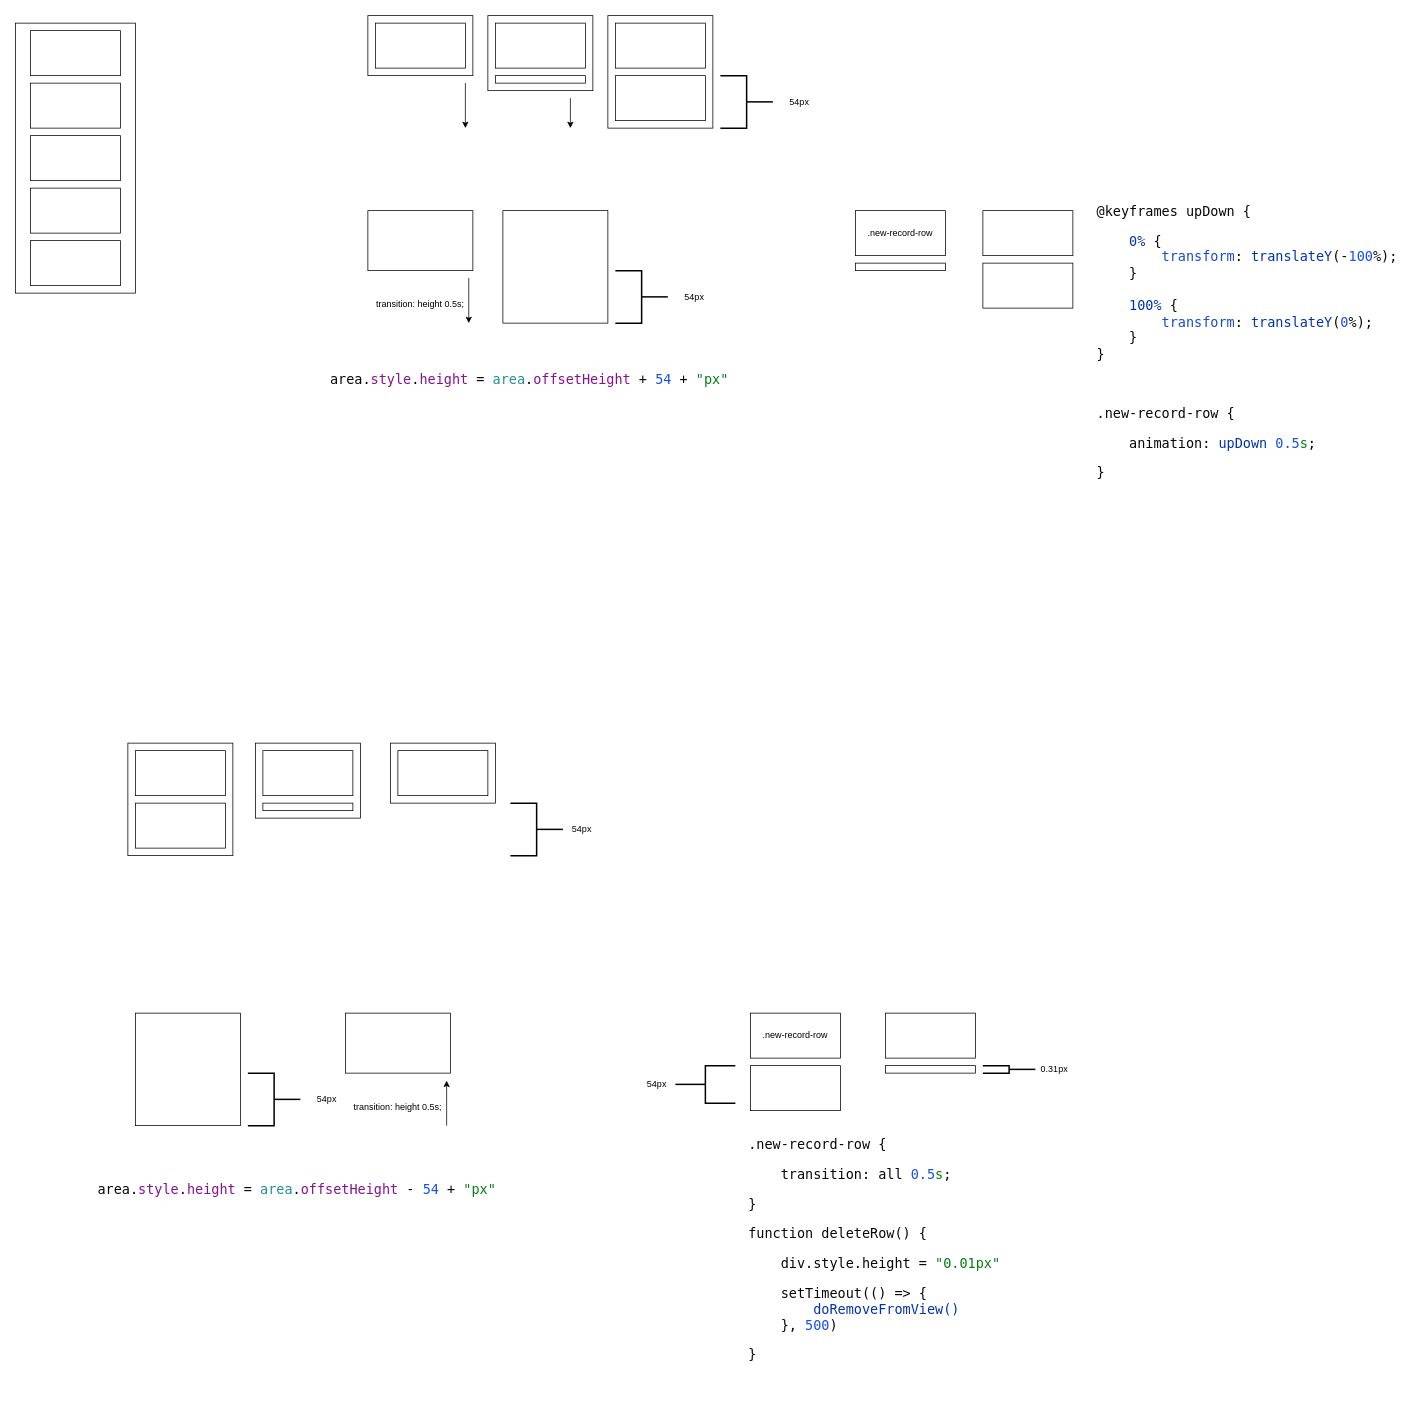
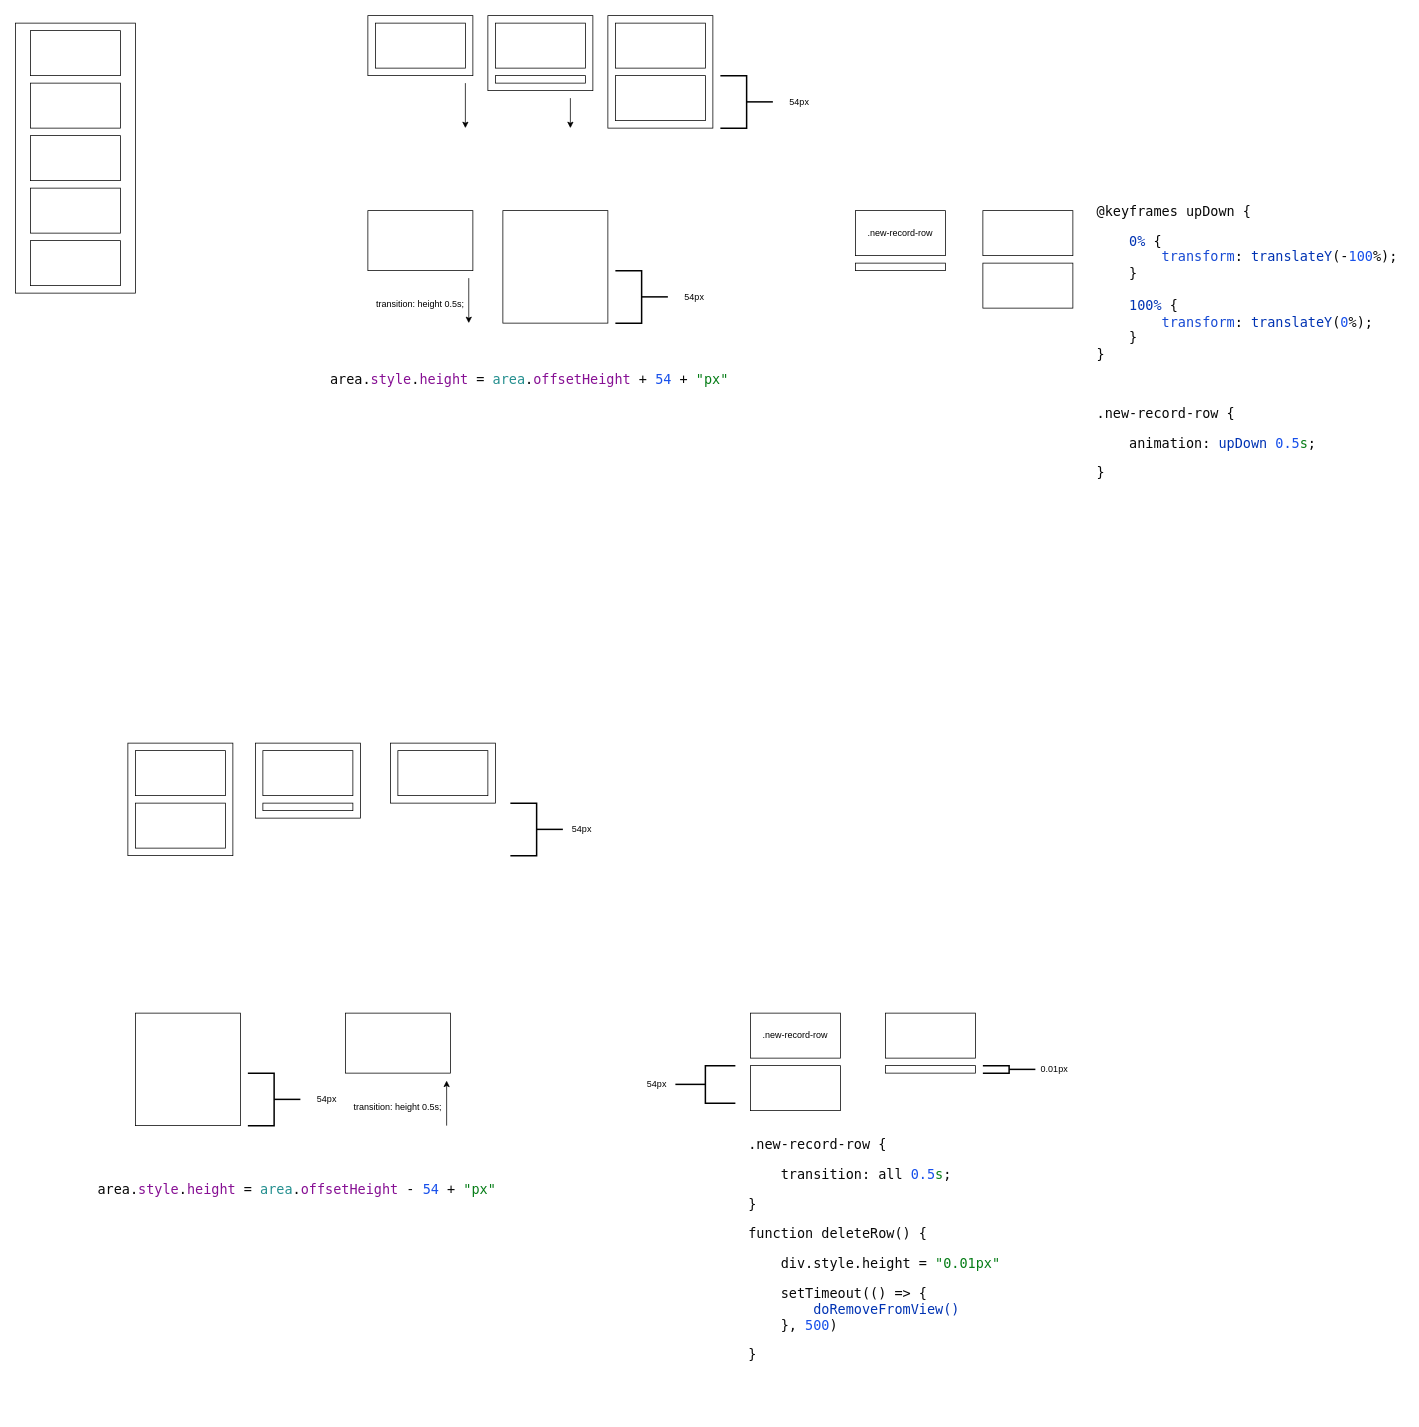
  <mxCell id="0" />
  <mxCell id="1" parent="0" />
  <mxCell id="2" value="" style="rounded=0;whiteSpace=wrap;html=1;" vertex="1" parent="1"><mxGeometry x="20" y="30" width="160" height="360" as="geometry" /></mxCell>
  <mxCell id="3" value="" style="rounded=0;whiteSpace=wrap;html=1;" vertex="1" parent="1"><mxGeometry x="490" y="20" width="140" height="80" as="geometry" /></mxCell>
  <mxCell id="4" value="" style="rounded=0;whiteSpace=wrap;html=1;" vertex="1" parent="1"><mxGeometry x="40" y="40" width="120" height="60" as="geometry" /></mxCell>
  <mxCell id="5" value="" style="rounded=0;whiteSpace=wrap;html=1;" vertex="1" parent="1"><mxGeometry x="40" y="110" width="120" height="60" as="geometry" /></mxCell>
  <mxCell id="6" value="" style="rounded=0;whiteSpace=wrap;html=1;" vertex="1" parent="1"><mxGeometry x="40" y="180" width="120" height="60" as="geometry" /></mxCell>
  <mxCell id="7" value="" style="rounded=0;whiteSpace=wrap;html=1;" vertex="1" parent="1"><mxGeometry x="40" y="250" width="120" height="60" as="geometry" /></mxCell>
  <mxCell id="8" value="" style="rounded=0;whiteSpace=wrap;html=1;" vertex="1" parent="1"><mxGeometry x="40" y="320" width="120" height="60" as="geometry" /></mxCell>
  <mxCell id="9" value="" style="rounded=0;whiteSpace=wrap;html=1;" vertex="1" parent="1"><mxGeometry x="500" y="30" width="120" height="60" as="geometry" /></mxCell>
  <mxCell id="10" value="" style="rounded=0;whiteSpace=wrap;html=1;" vertex="1" parent="1"><mxGeometry x="810" y="20" width="140" height="150" as="geometry" /></mxCell>
  <mxCell id="11" value="" style="rounded=0;whiteSpace=wrap;html=1;" vertex="1" parent="1"><mxGeometry x="820" y="30" width="120" height="60" as="geometry" /></mxCell>
  <mxCell id="12" value="" style="rounded=0;whiteSpace=wrap;html=1;" vertex="1" parent="1"><mxGeometry x="820" y="100" width="120" height="60" as="geometry" /></mxCell>
  <mxCell id="13" value="" style="endArrow=classic;html=1;rounded=0;" edge="1" parent="1"><mxGeometry width="50" height="50" relative="1" as="geometry"><mxPoint x="620" y="110" as="sourcePoint" /><mxPoint x="620" y="170" as="targetPoint" /></mxGeometry></mxCell>
  <mxCell id="14" value="" style="strokeWidth=2;html=1;shape=mxgraph.flowchart.annotation_2;align=left;labelPosition=right;pointerEvents=1;rotation=-180;" vertex="1" parent="1"><mxGeometry x="960" y="100" width="70" height="70" as="geometry" /></mxCell>
  <mxCell id="15" value="54px" style="text;html=1;align=center;verticalAlign=middle;resizable=0;points=[];autosize=1;strokeColor=none;fillColor=none;" vertex="1" parent="1"><mxGeometry x="1040" y="120" width="50" height="30" as="geometry" /></mxCell>
  <mxCell id="16" value="" style="rounded=0;whiteSpace=wrap;html=1;" vertex="1" parent="1"><mxGeometry x="490" y="280" width="140" height="80" as="geometry" /></mxCell>
  <mxCell id="17" value="" style="rounded=0;whiteSpace=wrap;html=1;" vertex="1" parent="1"><mxGeometry x="670" y="280" width="140" height="150" as="geometry" /></mxCell>
  <mxCell id="18" value="" style="endArrow=classic;html=1;rounded=0;" edge="1" parent="1"><mxGeometry width="50" height="50" relative="1" as="geometry"><mxPoint x="624.5" y="370" as="sourcePoint" /><mxPoint x="624.5" y="430" as="targetPoint" /></mxGeometry></mxCell>
  <mxCell id="19" value="transition: height 0.5s;" style="text;html=1;strokeColor=none;fillColor=none;align=center;verticalAlign=middle;whiteSpace=wrap;rounded=0;" vertex="1" parent="1"><mxGeometry x="494.5" y="390" width="130" height="30" as="geometry" /></mxCell>
  <mxCell id="20" value="" style="strokeWidth=2;html=1;shape=mxgraph.flowchart.annotation_2;align=left;labelPosition=right;pointerEvents=1;rotation=-180;" vertex="1" parent="1"><mxGeometry x="820" y="360" width="70" height="70" as="geometry" /></mxCell>
  <mxCell id="21" value="54px" style="text;html=1;align=center;verticalAlign=middle;resizable=0;points=[];autosize=1;strokeColor=none;fillColor=none;" vertex="1" parent="1"><mxGeometry x="900" y="380" width="50" height="30" as="geometry" /></mxCell>
  <mxCell id="22" value=".new-record-row" style="rounded=0;whiteSpace=wrap;html=1;" vertex="1" parent="1"><mxGeometry x="1140" y="280" width="120" height="60" as="geometry" /></mxCell>
  <mxCell id="23" value="" style="rounded=0;whiteSpace=wrap;html=1;" vertex="1" parent="1"><mxGeometry x="1310" y="280" width="120" height="60" as="geometry" /></mxCell>
  <mxCell id="24" value="" style="rounded=0;whiteSpace=wrap;html=1;" vertex="1" parent="1"><mxGeometry x="1310" y="350" width="120" height="60" as="geometry" /></mxCell>
  <mxCell id="25" value="&lt;div style=&quot;background-color:#ffffff;color:#080808&quot;&gt;&lt;pre style=&quot;font-family:'Intel One Mono',monospace;font-size:13.5pt;&quot;&gt;&lt;span style=&quot;font-size: 13.5pt; white-space: normal;&quot;&gt;@keyframes upDown {&lt;/span&gt;&lt;br&gt;&lt;/pre&gt;&lt;pre style=&quot;font-family:'Intel One Mono',monospace;font-size:13.5pt;&quot;&gt;    &lt;span style=&quot;color:#0033b3;&quot;&gt;0% &lt;/span&gt;{&lt;br&gt;        &lt;span style=&quot;color:#174ad4;&quot;&gt;transform&lt;/span&gt;: &lt;span style=&quot;color:#0033b3;&quot;&gt;translateY&lt;/span&gt;(-&lt;span style=&quot;color:#1750eb;&quot;&gt;100&lt;/span&gt;%);&lt;br&gt;    }&lt;br&gt;&lt;br&gt;    &lt;span style=&quot;color:#0033b3;&quot;&gt;100% &lt;/span&gt;{&lt;br&gt;        &lt;span style=&quot;color:#174ad4;&quot;&gt;transform&lt;/span&gt;: &lt;span style=&quot;color:#0033b3;&quot;&gt;translateY&lt;/span&gt;(&lt;span style=&quot;color:#1750eb;&quot;&gt;0&lt;/span&gt;%);&lt;br&gt;    }&lt;br&gt;}&lt;/pre&gt;&lt;pre style=&quot;font-family:'Intel One Mono',monospace;font-size:13.5pt;&quot;&gt;&lt;br&gt;&lt;/pre&gt;&lt;pre style=&quot;font-family:'Intel One Mono',monospace;font-size:13.5pt;&quot;&gt;.new-record-row {&lt;/pre&gt;&lt;pre style=&quot;font-family:'Intel One Mono',monospace;font-size:13.5pt;&quot;&gt;    animation: &lt;span style=&quot;font-size: 13.5pt; color: rgb(0, 51, 179);&quot;&gt;upDown &lt;/span&gt;&lt;span style=&quot;font-size: 13.5pt; color: rgb(23, 80, 235);&quot;&gt;0.5&lt;/span&gt;&lt;span style=&quot;font-size: 13.5pt; color: rgb(6, 125, 23);&quot;&gt;s&lt;/span&gt;&lt;span style=&quot;font-size: 13.5pt;&quot;&gt;;&lt;/span&gt;&lt;/pre&gt;&lt;pre style=&quot;font-family:'Intel One Mono',monospace;font-size:13.5pt;&quot;&gt;&lt;span style=&quot;font-size: 13.5pt;&quot;&gt;}&lt;/span&gt;&lt;/pre&gt;&lt;/div&gt;" style="text;html=1;strokeColor=none;fillColor=none;align=left;verticalAlign=middle;whiteSpace=wrap;rounded=0;" vertex="1" parent="1"><mxGeometry x="1460" y="270" width="410" height="370" as="geometry" /></mxCell>
  <mxCell id="26" value="" style="rounded=0;whiteSpace=wrap;html=1;" vertex="1" parent="1"><mxGeometry x="1140" y="350" width="120" height="10" as="geometry" /></mxCell>
  <mxCell id="27" value="" style="rounded=0;whiteSpace=wrap;html=1;" vertex="1" parent="1"><mxGeometry x="650" y="20" width="140" height="100" as="geometry" /></mxCell>
  <mxCell id="28" value="" style="rounded=0;whiteSpace=wrap;html=1;" vertex="1" parent="1"><mxGeometry x="660" y="30" width="120" height="60" as="geometry" /></mxCell>
  <mxCell id="29" value="" style="rounded=0;whiteSpace=wrap;html=1;" vertex="1" parent="1"><mxGeometry x="660" y="100" width="120" height="10" as="geometry" /></mxCell>
  <mxCell id="30" value="" style="endArrow=classic;html=1;rounded=0;" edge="1" parent="1"><mxGeometry width="50" height="50" relative="1" as="geometry"><mxPoint x="760" y="130" as="sourcePoint" /><mxPoint x="760" y="170" as="targetPoint" /></mxGeometry></mxCell>
  <mxCell id="31" value="&lt;div style=&quot;background-color:#ffffff;color:#080808&quot;&gt;&lt;pre style=&quot;font-family:'Intel One Mono',monospace;font-size:13.5pt;&quot;&gt;area.&lt;span style=&quot;color:#871094;&quot;&gt;style&lt;/span&gt;.&lt;span style=&quot;color:#871094;&quot;&gt;height &lt;/span&gt;= &lt;span style=&quot;color:#248f8f;&quot;&gt;area&lt;/span&gt;.&lt;span style=&quot;color:#871094;&quot;&gt;offsetHeight &lt;/span&gt;+ &lt;span style=&quot;color:#1750eb;&quot;&gt;54 &lt;/span&gt;+ &lt;span style=&quot;color:#067d17;&quot;&gt;&quot;px&quot;&lt;/span&gt;&lt;/pre&gt;&lt;/div&gt;" style="text;html=1;align=center;verticalAlign=middle;resizable=0;points=[];autosize=1;strokeColor=none;fillColor=none;" vertex="1" parent="1"><mxGeometry x="420" y="470" width="570" height="70" as="geometry" /></mxCell>
  <mxCell id="32" value="" style="rounded=0;whiteSpace=wrap;html=1;" vertex="1" parent="1"><mxGeometry x="520" y="990" width="140" height="80" as="geometry" /></mxCell>
  <mxCell id="33" value="" style="rounded=0;whiteSpace=wrap;html=1;" vertex="1" parent="1"><mxGeometry x="530" y="1000" width="120" height="60" as="geometry" /></mxCell>
  <mxCell id="34" value="" style="rounded=0;whiteSpace=wrap;html=1;" vertex="1" parent="1"><mxGeometry x="170" y="990" width="140" height="150" as="geometry" /></mxCell>
  <mxCell id="35" value="" style="rounded=0;whiteSpace=wrap;html=1;" vertex="1" parent="1"><mxGeometry x="180" y="1000" width="120" height="60" as="geometry" /></mxCell>
  <mxCell id="36" value="" style="rounded=0;whiteSpace=wrap;html=1;" vertex="1" parent="1"><mxGeometry x="180" y="1070" width="120" height="60" as="geometry" /></mxCell>
  <mxCell id="37" value="" style="strokeWidth=2;html=1;shape=mxgraph.flowchart.annotation_2;align=left;labelPosition=right;pointerEvents=1;rotation=-180;" vertex="1" parent="1"><mxGeometry x="680" y="1070" width="70" height="70" as="geometry" /></mxCell>
  <mxCell id="38" value="" style="rounded=0;whiteSpace=wrap;html=1;" vertex="1" parent="1"><mxGeometry x="340" y="990" width="140" height="100" as="geometry" /></mxCell>
  <mxCell id="39" value="" style="rounded=0;whiteSpace=wrap;html=1;" vertex="1" parent="1"><mxGeometry x="350" y="1000" width="120" height="60" as="geometry" /></mxCell>
  <mxCell id="40" value="" style="rounded=0;whiteSpace=wrap;html=1;" vertex="1" parent="1"><mxGeometry x="350" y="1070" width="120" height="10" as="geometry" /></mxCell>
  <mxCell id="41" value="54px" style="text;html=1;align=center;verticalAlign=middle;resizable=0;points=[];autosize=1;strokeColor=none;fillColor=none;" vertex="1" parent="1"><mxGeometry x="750" y="1090" width="50" height="30" as="geometry" /></mxCell>
  <mxCell id="42" value="" style="rounded=0;whiteSpace=wrap;html=1;" vertex="1" parent="1"><mxGeometry x="460" y="1350" width="140" height="80" as="geometry" /></mxCell>
  <mxCell id="43" value="" style="rounded=0;whiteSpace=wrap;html=1;" vertex="1" parent="1"><mxGeometry x="180" y="1350" width="140" height="150" as="geometry" /></mxCell>
  <mxCell id="44" value="" style="endArrow=classic;html=1;rounded=0;" edge="1" parent="1"><mxGeometry width="50" height="50" relative="1" as="geometry"><mxPoint x="595" y="1500" as="sourcePoint" /><mxPoint x="595" y="1440" as="targetPoint" /></mxGeometry></mxCell>
  <mxCell id="45" value="transition: height 0.5s;" style="text;html=1;strokeColor=none;fillColor=none;align=center;verticalAlign=middle;whiteSpace=wrap;rounded=0;" vertex="1" parent="1"><mxGeometry x="464.5" y="1460" width="130" height="30" as="geometry" /></mxCell>
  <mxCell id="46" value="" style="strokeWidth=2;html=1;shape=mxgraph.flowchart.annotation_2;align=left;labelPosition=right;pointerEvents=1;rotation=-180;" vertex="1" parent="1"><mxGeometry x="330" y="1430" width="70" height="70" as="geometry" /></mxCell>
  <mxCell id="47" value="54px" style="text;html=1;align=center;verticalAlign=middle;resizable=0;points=[];autosize=1;strokeColor=none;fillColor=none;" vertex="1" parent="1"><mxGeometry x="410" y="1450" width="50" height="30" as="geometry" /></mxCell>
  <mxCell id="48" value="&lt;div style=&quot;background-color:#ffffff;color:#080808&quot;&gt;&lt;pre style=&quot;font-family:'Intel One Mono',monospace;font-size:13.5pt;&quot;&gt;area.&lt;span style=&quot;color:#871094;&quot;&gt;style&lt;/span&gt;.&lt;span style=&quot;color:#871094;&quot;&gt;height &lt;/span&gt;= &lt;span style=&quot;color:#248f8f;&quot;&gt;area&lt;/span&gt;.&lt;span style=&quot;color:#871094;&quot;&gt;offsetHeight &lt;/span&gt;- &lt;span style=&quot;color:#1750eb;&quot;&gt;54 &lt;/span&gt;+ &lt;span style=&quot;color:#067d17;&quot;&gt;&quot;px&quot;&lt;/span&gt;&lt;/pre&gt;&lt;/div&gt;" style="text;html=1;align=center;verticalAlign=middle;resizable=0;points=[];autosize=1;strokeColor=none;fillColor=none;" vertex="1" parent="1"><mxGeometry x="110" y="1550" width="570" height="70" as="geometry" /></mxCell>
  <mxCell id="49" value="" style="rounded=0;whiteSpace=wrap;html=1;" vertex="1" parent="1"><mxGeometry x="1180" y="1350" width="120" height="60" as="geometry" /></mxCell>
  <mxCell id="50" value=".new-record-row" style="rounded=0;whiteSpace=wrap;html=1;" vertex="1" parent="1"><mxGeometry x="1000" y="1350" width="120" height="60" as="geometry" /></mxCell>
  <mxCell id="51" value="" style="rounded=0;whiteSpace=wrap;html=1;" vertex="1" parent="1"><mxGeometry x="1000" y="1420" width="120" height="60" as="geometry" /></mxCell>
  <mxCell id="52" value="" style="rounded=0;whiteSpace=wrap;html=1;" vertex="1" parent="1"><mxGeometry x="1180" y="1420" width="120" height="10" as="geometry" /></mxCell>
  <mxCell id="53" value="" style="strokeWidth=2;html=1;shape=mxgraph.flowchart.annotation_2;align=left;labelPosition=right;pointerEvents=1;rotation=-180;" vertex="1" parent="1"><mxGeometry x="1310" y="1420" width="70" height="10" as="geometry" /></mxCell>
- <mxCell id="54" value="0.31px" style="text;html=1;align=center;verticalAlign=middle;resizable=0;points=[];autosize=1;strokeColor=none;fillColor=none;" vertex="1" parent="1"><mxGeometry x="1375" y="1410" width="60" height="30" as="geometry" /></mxCell>
+ <mxCell id="54" value="0.01px" style="text;html=1;align=center;verticalAlign=middle;resizable=0;points=[];autosize=1;strokeColor=none;fillColor=none;" vertex="1" parent="1"><mxGeometry x="1375" y="1410" width="60" height="30" as="geometry" /></mxCell>
  <mxCell id="55" value="" style="strokeWidth=2;html=1;shape=mxgraph.flowchart.annotation_2;align=left;labelPosition=right;pointerEvents=1;rotation=0;" vertex="1" parent="1"><mxGeometry x="900" y="1420" width="80" height="50" as="geometry" /></mxCell>
  <mxCell id="56" value="54px" style="text;html=1;align=center;verticalAlign=middle;resizable=0;points=[];autosize=1;strokeColor=none;fillColor=none;" vertex="1" parent="1"><mxGeometry x="850" y="1430" width="50" height="30" as="geometry" /></mxCell>
  <mxCell id="57" value="&lt;div style=&quot;background-color: rgb(255, 255, 255);&quot;&gt;&lt;pre style=&quot;color: rgb(8, 8, 8); font-family: &amp;quot;Intel One Mono&amp;quot;, monospace; font-size: 13.5pt;&quot;&gt;&lt;pre style=&quot;text-align: left; border-color: var(--border-color); font-family: &amp;quot;Intel One Mono&amp;quot;, monospace; font-size: 13.5pt;&quot;&gt;.new-record-row {&lt;/pre&gt;&lt;pre style=&quot;text-align: left; border-color: var(--border-color); font-family: &amp;quot;Intel One Mono&amp;quot;, monospace; font-size: 13.5pt;&quot;&gt;    transition: all &lt;span style=&quot;border-color: var(--border-color); color: rgb(23, 80, 235);&quot;&gt;0.5&lt;/span&gt;&lt;span style=&quot;border-color: var(--border-color); color: rgb(6, 125, 23);&quot;&gt;s&lt;/span&gt;;&lt;/pre&gt;&lt;/pre&gt;&lt;pre style=&quot;color: rgb(8, 8, 8); text-align: left; font-family: &amp;quot;Intel One Mono&amp;quot;, monospace; font-size: 13.5pt;&quot;&gt;}&lt;/pre&gt;&lt;pre style=&quot;color: rgb(8, 8, 8); text-align: left; font-family: &amp;quot;Intel One Mono&amp;quot;, monospace; font-size: 13.5pt;&quot;&gt;function deleteRow() {&lt;/pre&gt;&lt;pre style=&quot;color: rgb(8, 8, 8); text-align: left; font-family: &amp;quot;Intel One Mono&amp;quot;, monospace; font-size: 13.5pt;&quot;&gt;&lt;pre style=&quot;border-color: var(--border-color); font-family: &amp;quot;Intel One Mono&amp;quot;, monospace; font-size: 13.5pt;&quot;&gt;&lt;span style=&quot;&quot;&gt;&lt;span style=&quot;white-space: pre;&quot;&gt;&amp;nbsp;&amp;nbsp;&amp;nbsp;&amp;nbsp;&lt;/span&gt;&lt;/span&gt;div.style.height &lt;span style=&quot;font-size: 13.5pt;&quot;&gt;= &lt;/span&gt;&lt;span style=&quot;font-size: 13.5pt; border-color: var(--border-color); color: rgb(6, 125, 23);&quot;&gt;&quot;0.01px&quot;&lt;/span&gt;&lt;br&gt;&lt;/pre&gt;&lt;pre style=&quot;border-color: var(--border-color); font-family: &amp;quot;Intel One Mono&amp;quot;, monospace; font-size: 13.5pt;&quot;&gt;&lt;pre style=&quot;border-color: var(--border-color); color: rgb(0, 0, 0); font-size: 12px; text-align: center;&quot;&gt;&lt;div style=&quot;border-color: var(--border-color);&quot;&gt;&lt;pre style=&quot;border-color: var(--border-color);&quot;&gt;&lt;div style=&quot;border-color: var(--border-color); font-family: &amp;quot;Intel One Mono&amp;quot;, monospace; font-size: 13.5pt; text-align: left;&quot;&gt;&lt;div style=&quot;border-color: var(--border-color);&quot;&gt;&lt;pre style=&quot;border-color: var(--border-color); font-family: &amp;quot;Intel One Mono&amp;quot;, monospace; font-size: 13.5pt;&quot;&gt;&lt;font style=&quot;border-color: var(--border-color);&quot; color=&quot;#080808&quot;&gt;    setTimeout(() =&amp;gt; {&lt;br style=&quot;border-color: var(--border-color);&quot;&gt;        &lt;/font&gt;&lt;font style=&quot;border-color: var(--border-color);&quot; color=&quot;#0033b3&quot;&gt;doRemoveFromView()&lt;/font&gt;&lt;font style=&quot;border-color: var(--border-color);&quot; color=&quot;#080808&quot;&gt;&lt;br style=&quot;border-color: var(--border-color);&quot;&gt;    }, &lt;/font&gt;&lt;span style=&quot;border-color: var(--border-color); color: rgb(23, 80, 235);&quot;&gt;500&lt;/span&gt;&lt;font style=&quot;border-color: var(--border-color);&quot; color=&quot;#080808&quot;&gt;)&lt;/font&gt;&lt;/pre&gt;&lt;/div&gt;&lt;/div&gt;&lt;/pre&gt;&lt;/div&gt;&lt;/pre&gt;&lt;/pre&gt;&lt;/pre&gt;&lt;pre style=&quot;color: rgb(8, 8, 8); text-align: left; font-family: &amp;quot;Intel One Mono&amp;quot;, monospace; font-size: 13.5pt;&quot;&gt;}&lt;/pre&gt;&lt;pre style=&quot;color: rgb(8, 8, 8); text-align: left; font-family: &amp;quot;Intel One Mono&amp;quot;, monospace; font-size: 13.5pt;&quot;&gt;&lt;br&gt;&lt;/pre&gt;&lt;/div&gt;" style="text;html=1;align=center;verticalAlign=middle;resizable=0;points=[];autosize=1;strokeColor=none;fillColor=none;" vertex="1" parent="1"><mxGeometry x="980" y="1490" width="370" height="390" as="geometry" /></mxCell>
